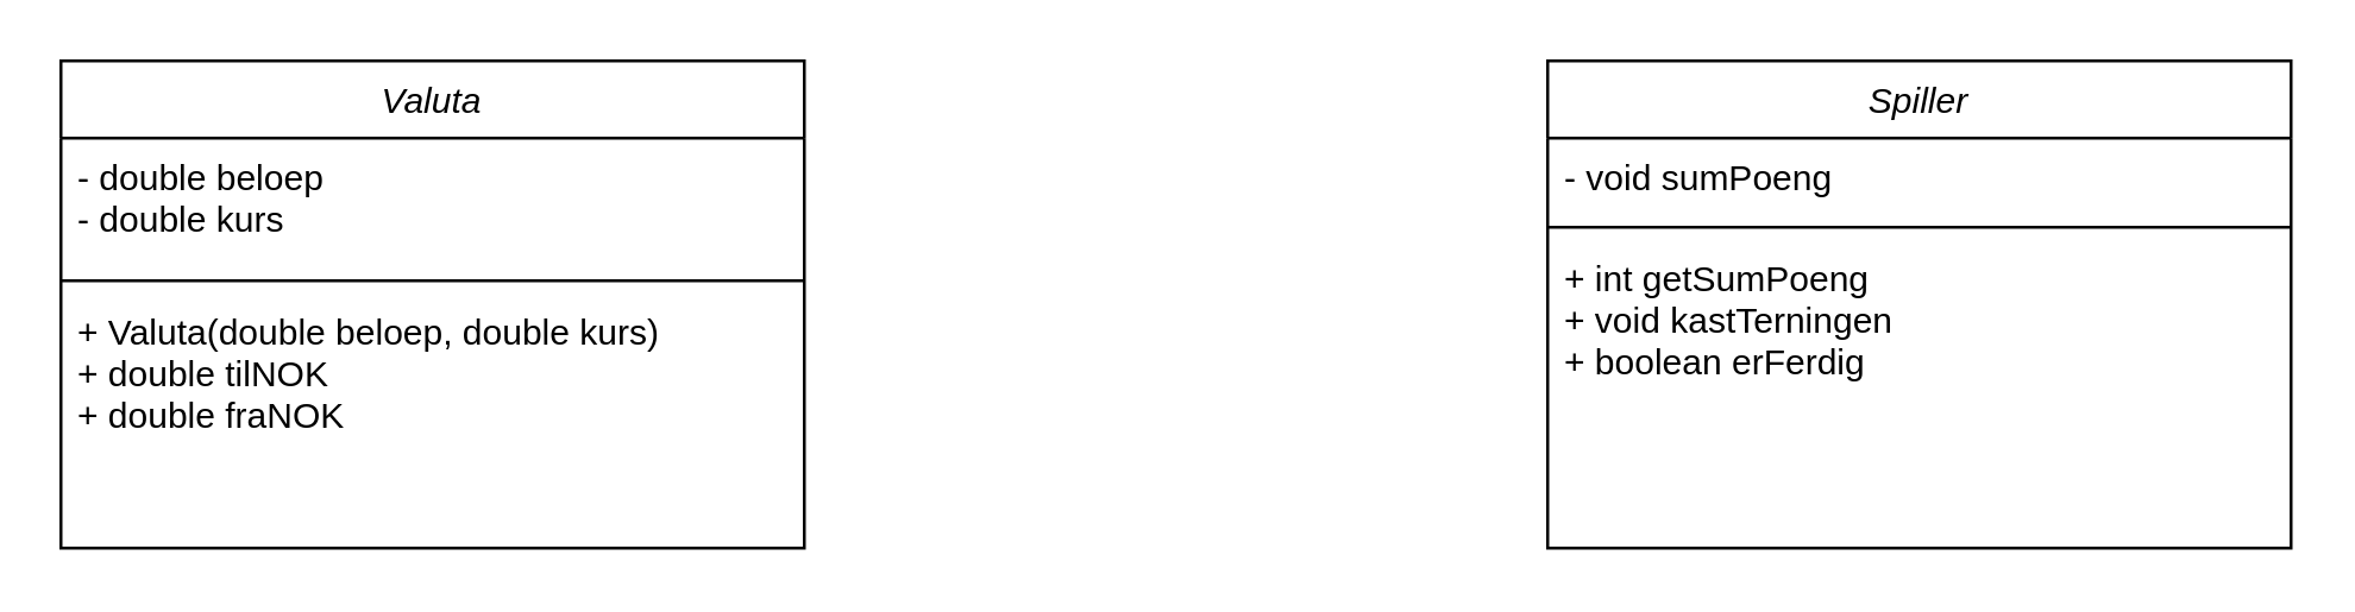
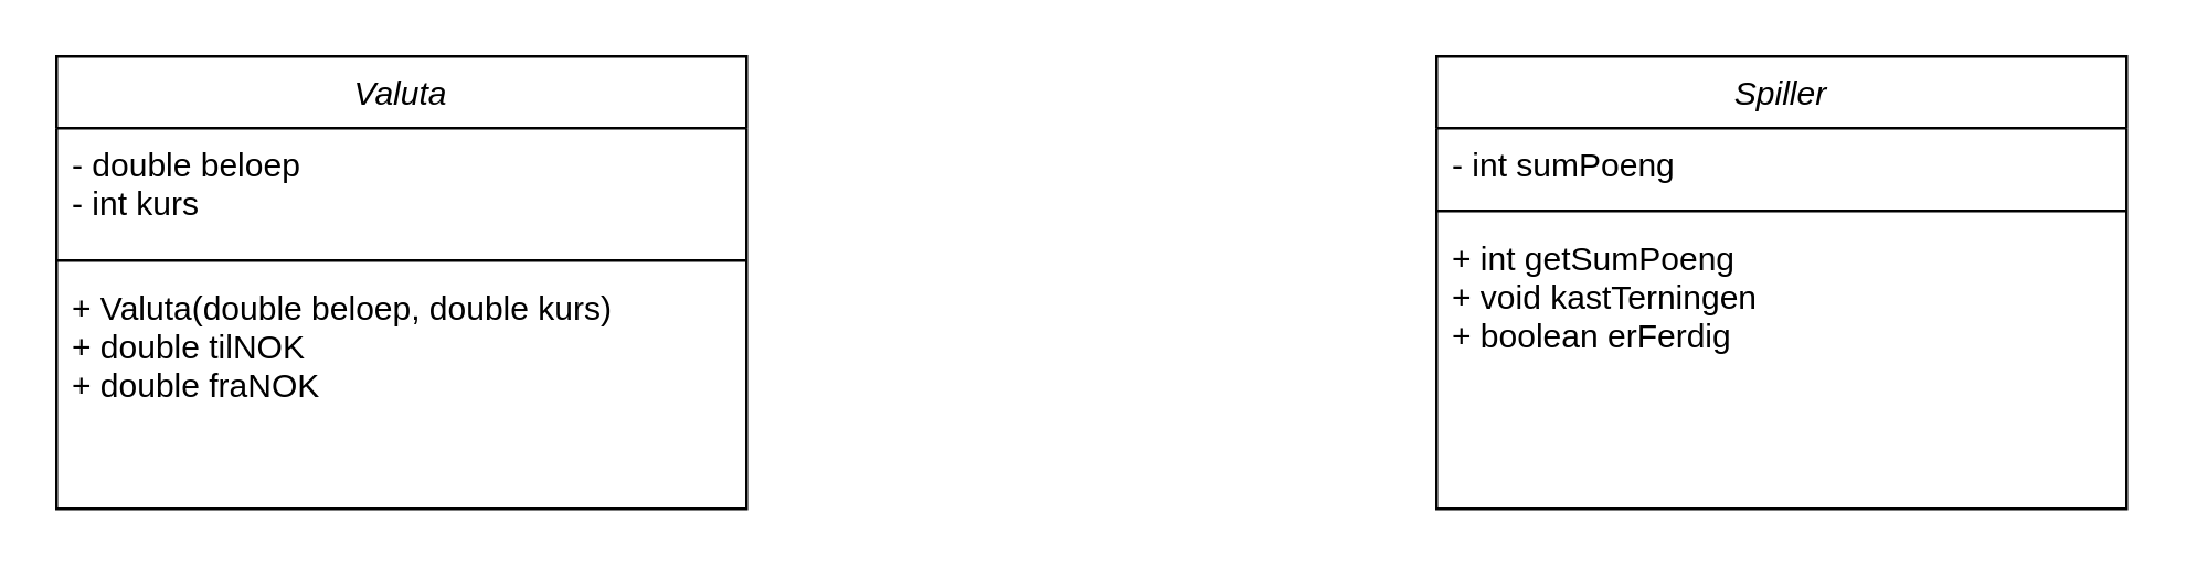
  <mxCell id="0" />
  <mxCell id="1" parent="0" />
  <mxCell id="2" value="Valuta" style="swimlane;fontStyle=2;align=center;verticalAlign=top;childLayout=stackLayout;horizontal=1;startSize=26;horizontalStack=0;resizeParent=1;resizeLast=0;collapsible=1;marginBottom=0;rounded=0;shadow=0;strokeWidth=1;" parent="1" vertex="1"><mxGeometry x="20" y="20" width="250" height="164" as="geometry"><mxRectangle x="230" y="140" width="160" height="26" as="alternateBounds" /></mxGeometry></mxCell>
- <mxCell id="3" value="- double beloep &#10;- double kurs" style="text;align=left;verticalAlign=top;spacingLeft=4;spacingRight=4;overflow=hidden;rotatable=0;points=[[0,0.5],[1,0.5]];portConstraint=eastwest;" parent="2" vertex="1"><mxGeometry y="26" width="250" height="44" as="geometry" /></mxCell>
+ <mxCell id="3" value="- double beloep &#10;- int kurs" style="text;align=left;verticalAlign=top;spacingLeft=4;spacingRight=4;overflow=hidden;rotatable=0;points=[[0,0.5],[1,0.5]];portConstraint=eastwest;" parent="2" vertex="1"><mxGeometry y="26" width="250" height="44" as="geometry" /></mxCell>
  <mxCell id="4" value="" style="line;html=1;strokeWidth=1;align=left;verticalAlign=middle;spacingTop=-1;spacingLeft=3;spacingRight=3;rotatable=0;labelPosition=right;points=[];portConstraint=eastwest;" parent="2" vertex="1"><mxGeometry y="70" width="250" height="8" as="geometry" /></mxCell>
  <mxCell id="5" value="+ Valuta(double beloep, double kurs)&#10;+ double tilNOK&#10;+ double fraNOK" style="text;align=left;verticalAlign=top;spacingLeft=4;spacingRight=4;overflow=hidden;rotatable=0;points=[[0,0.5],[1,0.5]];portConstraint=eastwest;" parent="2" vertex="1"><mxGeometry y="78" width="250" height="78" as="geometry" /></mxCell>
  <mxCell id="6" value="Spiller" style="swimlane;fontStyle=2;align=center;verticalAlign=top;childLayout=stackLayout;horizontal=1;startSize=26;horizontalStack=0;resizeParent=1;resizeLast=0;collapsible=1;marginBottom=0;rounded=0;shadow=0;strokeWidth=1;" vertex="1" parent="1"><mxGeometry x="520" y="20" width="250" height="164" as="geometry"><mxRectangle x="510" y="110" width="160" height="26" as="alternateBounds" /></mxGeometry></mxCell>
- <mxCell id="7" value="- void sumPoeng" style="text;align=left;verticalAlign=top;spacingLeft=4;spacingRight=4;overflow=hidden;rotatable=0;points=[[0,0.5],[1,0.5]];portConstraint=eastwest;" vertex="1" parent="6"><mxGeometry y="26" width="250" height="26" as="geometry" /></mxCell>
+ <mxCell id="7" value="- int sumPoeng" style="text;align=left;verticalAlign=top;spacingLeft=4;spacingRight=4;overflow=hidden;rotatable=0;points=[[0,0.5],[1,0.5]];portConstraint=eastwest;" vertex="1" parent="6"><mxGeometry y="26" width="250" height="26" as="geometry" /></mxCell>
  <mxCell id="8" value="" style="line;html=1;strokeWidth=1;align=left;verticalAlign=middle;spacingTop=-1;spacingLeft=3;spacingRight=3;rotatable=0;labelPosition=right;points=[];portConstraint=eastwest;" vertex="1" parent="6"><mxGeometry y="52" width="250" height="8" as="geometry" /></mxCell>
  <mxCell id="9" value="+ int getSumPoeng&#10;+ void kastTerningen&#10;+ boolean erFerdig" style="text;align=left;verticalAlign=top;spacingLeft=4;spacingRight=4;overflow=hidden;rotatable=0;points=[[0,0.5],[1,0.5]];portConstraint=eastwest;" vertex="1" parent="6"><mxGeometry y="60" width="250" height="78" as="geometry" /></mxCell>
